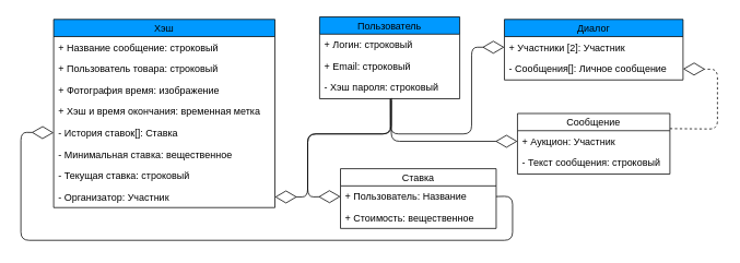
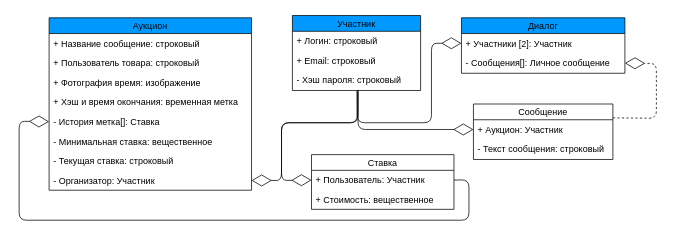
  <mxCell id="0" />
  <mxCell id="1" parent="0" />
- <mxCell id="2" value="Пользователь" style="swimlane;fontStyle=0;childLayout=stackLayout;horizontal=1;startSize=21;fillColor=#0099FF;horizontalStack=0;resizeParent=1;resizeParentMax=0;resizeLast=0;collapsible=1;marginBottom=0;" parent="1" vertex="1"><mxGeometry x="384.5" y="20" width="171" height="100" as="geometry"><mxRectangle x="160" y="330" width="90" height="26" as="alternateBounds" /></mxGeometry></mxCell>
+ <mxCell id="2" value="Участник" style="swimlane;fontStyle=0;childLayout=stackLayout;horizontal=1;startSize=21;fillColor=#0099FF;horizontalStack=0;resizeParent=1;resizeParentMax=0;resizeLast=0;collapsible=1;marginBottom=0;" parent="1" vertex="1"><mxGeometry x="384.5" y="20" width="171" height="100" as="geometry"><mxRectangle x="160" y="330" width="90" height="26" as="alternateBounds" /></mxGeometry></mxCell>
  <mxCell id="3" value="+ Логин: строковый" style="text;strokeColor=none;fillColor=none;align=left;verticalAlign=top;spacingLeft=4;spacingRight=4;overflow=hidden;rotatable=0;points=[[0,0.5],[1,0.5]];portConstraint=eastwest;" parent="2" vertex="1"><mxGeometry y="21" width="171" height="26" as="geometry" /></mxCell>
  <mxCell id="4" value="+ Email: строковый" style="text;strokeColor=none;fillColor=none;align=left;verticalAlign=top;spacingLeft=4;spacingRight=4;overflow=hidden;rotatable=0;points=[[0,0.5],[1,0.5]];portConstraint=eastwest;" parent="2" vertex="1"><mxGeometry y="47" width="171" height="26" as="geometry" /></mxCell>
  <mxCell id="5" value="- Хэш пароля: строковый" style="text;strokeColor=none;fillColor=none;align=left;verticalAlign=top;spacingLeft=4;spacingRight=4;overflow=hidden;rotatable=0;points=[[0,0.5],[1,0.5]];portConstraint=eastwest;" parent="2" vertex="1"><mxGeometry y="73" width="171" height="27" as="geometry" /></mxCell>
  <mxCell id="6" value="Сообщение" style="swimlane;fontStyle=0;childLayout=stackLayout;horizontal=1;startSize=21;fillColor=none;horizontalStack=0;resizeParent=1;resizeParentMax=0;resizeLast=0;collapsible=1;marginBottom=0;" parent="1" vertex="1"><mxGeometry x="626" y="138" width="186" height="74" as="geometry"><mxRectangle x="160" y="330" width="90" height="26" as="alternateBounds" /></mxGeometry></mxCell>
  <mxCell id="7" value="+ Аукцион: Участник" style="text;strokeColor=none;fillColor=none;align=left;verticalAlign=top;spacingLeft=4;spacingRight=4;overflow=hidden;rotatable=0;points=[[0,0.5],[1,0.5]];portConstraint=eastwest;" parent="6" vertex="1"><mxGeometry y="21" width="186" height="26" as="geometry" /></mxCell>
  <mxCell id="8" value="- Текст сообщения: строковый" style="text;strokeColor=none;fillColor=none;align=left;verticalAlign=top;spacingLeft=4;spacingRight=4;overflow=hidden;rotatable=0;points=[[0,0.5],[1,0.5]];portConstraint=eastwest;" parent="6" vertex="1"><mxGeometry y="47" width="186" height="27" as="geometry" /></mxCell>
  <mxCell id="9" value="Диалог" style="swimlane;fontStyle=0;childLayout=stackLayout;horizontal=1;startSize=21;fillColor=#0099FF;horizontalStack=0;resizeParent=1;resizeParentMax=0;resizeLast=0;collapsible=1;marginBottom=0;" parent="1" vertex="1"><mxGeometry x="610" y="23" width="218" height="74" as="geometry"><mxRectangle x="160" y="330" width="90" height="26" as="alternateBounds" /></mxGeometry></mxCell>
  <mxCell id="10" value="+ Участники [2]: Участник" style="text;strokeColor=none;fillColor=none;align=left;verticalAlign=top;spacingLeft=4;spacingRight=4;overflow=hidden;rotatable=0;points=[[0,0.5],[1,0.5]];portConstraint=eastwest;" parent="9" vertex="1"><mxGeometry y="21" width="218" height="26" as="geometry" /></mxCell>
  <mxCell id="11" value="- Сообщения[]: Личное сообщение" style="text;strokeColor=none;fillColor=none;align=left;verticalAlign=top;spacingLeft=4;spacingRight=4;overflow=hidden;rotatable=0;points=[[0,0.5],[1,0.5]];portConstraint=eastwest;" parent="9" vertex="1"><mxGeometry y="47" width="218" height="27" as="geometry" /></mxCell>
- <mxCell id="12" value="Хэш" style="swimlane;fontStyle=0;childLayout=stackLayout;horizontal=1;startSize=21;fillColor=#0099FF;horizontalStack=0;resizeParent=1;resizeParentMax=0;resizeLast=0;collapsible=1;marginBottom=0;" parent="1" vertex="1"><mxGeometry x="60" y="23" width="270" height="230" as="geometry"><mxRectangle x="160" y="330" width="90" height="26" as="alternateBounds" /></mxGeometry></mxCell>
+ <mxCell id="12" value="Аукцион" style="swimlane;fontStyle=0;childLayout=stackLayout;horizontal=1;startSize=21;fillColor=#0099FF;horizontalStack=0;resizeParent=1;resizeParentMax=0;resizeLast=0;collapsible=1;marginBottom=0;" parent="1" vertex="1"><mxGeometry x="60" y="23" width="270" height="230" as="geometry"><mxRectangle x="160" y="330" width="90" height="26" as="alternateBounds" /></mxGeometry></mxCell>
  <mxCell id="13" value="+ Название сообщение: строковый" style="text;strokeColor=none;fillColor=none;align=left;verticalAlign=top;spacingLeft=4;spacingRight=4;overflow=hidden;rotatable=0;points=[[0,0.5],[1,0.5]];portConstraint=eastwest;" parent="12" vertex="1"><mxGeometry y="21" width="270" height="26" as="geometry" /></mxCell>
  <mxCell id="14" value="+ Пользователь товара: строковый" style="text;strokeColor=none;fillColor=none;align=left;verticalAlign=top;spacingLeft=4;spacingRight=4;overflow=hidden;rotatable=0;points=[[0,0.5],[1,0.5]];portConstraint=eastwest;" parent="12" vertex="1"><mxGeometry y="47" width="270" height="26" as="geometry" /></mxCell>
  <mxCell id="15" value="+ Фотография время: изображение" style="text;strokeColor=none;fillColor=none;align=left;verticalAlign=top;spacingLeft=4;spacingRight=4;overflow=hidden;rotatable=0;points=[[0,0.5],[1,0.5]];portConstraint=eastwest;" parent="12" vertex="1"><mxGeometry y="73" width="270" height="26" as="geometry" /></mxCell>
  <mxCell id="16" value="+ Хэш и время окончания: временная метка" style="text;strokeColor=none;fillColor=none;align=left;verticalAlign=top;spacingLeft=4;spacingRight=4;overflow=hidden;rotatable=0;points=[[0,0.5],[1,0.5]];portConstraint=eastwest;" parent="12" vertex="1"><mxGeometry y="99" width="270" height="26" as="geometry" /></mxCell>
- <mxCell id="17" value="- История ставок[]: Ставка" style="text;strokeColor=none;fillColor=none;align=left;verticalAlign=top;spacingLeft=4;spacingRight=4;overflow=hidden;rotatable=0;points=[[0,0.5],[1,0.5]];portConstraint=eastwest;" parent="12" vertex="1"><mxGeometry y="125" width="270" height="27" as="geometry" /></mxCell>
+ <mxCell id="17" value="- История метка[]: Ставка" style="text;strokeColor=none;fillColor=none;align=left;verticalAlign=top;spacingLeft=4;spacingRight=4;overflow=hidden;rotatable=0;points=[[0,0.5],[1,0.5]];portConstraint=eastwest;" parent="12" vertex="1"><mxGeometry y="125" width="270" height="27" as="geometry" /></mxCell>
  <mxCell id="18" value="- Минимальная ставка: вещественное" style="text;strokeColor=none;fillColor=none;align=left;verticalAlign=top;spacingLeft=4;spacingRight=4;overflow=hidden;rotatable=0;points=[[0,0.5],[1,0.5]];portConstraint=eastwest;" parent="12" vertex="1"><mxGeometry y="152" width="270" height="26" as="geometry" /></mxCell>
  <mxCell id="19" value="- Текущая ставка: строковый" style="text;strokeColor=none;fillColor=none;align=left;verticalAlign=top;spacingLeft=4;spacingRight=4;overflow=hidden;rotatable=0;points=[[0,0.5],[1,0.5]];portConstraint=eastwest;" parent="12" vertex="1"><mxGeometry y="178" width="270" height="26" as="geometry" /></mxCell>
  <mxCell id="20" value="- Организатор: Участник" style="text;strokeColor=none;fillColor=none;align=left;verticalAlign=top;spacingLeft=4;spacingRight=4;overflow=hidden;rotatable=0;points=[[0,0.5],[1,0.5]];portConstraint=eastwest;" parent="12" vertex="1"><mxGeometry y="204" width="270" height="26" as="geometry" /></mxCell>
  <mxCell id="21" value="Ставка" style="swimlane;fontStyle=0;childLayout=stackLayout;horizontal=1;startSize=21;fillColor=none;horizontalStack=0;resizeParent=1;resizeParentMax=0;resizeLast=0;collapsible=1;marginBottom=0;" parent="1" vertex="1"><mxGeometry x="410" y="205.5" width="190" height="73" as="geometry"><mxRectangle x="160" y="330" width="90" height="26" as="alternateBounds" /></mxGeometry></mxCell>
- <mxCell id="22" value="+ Пользователь: Название" style="text;strokeColor=none;fillColor=none;align=left;verticalAlign=top;spacingLeft=4;spacingRight=4;overflow=hidden;rotatable=0;points=[[0,0.5],[1,0.5]];portConstraint=eastwest;" parent="21" vertex="1"><mxGeometry y="21" width="190" height="26" as="geometry" /></mxCell>
+ <mxCell id="22" value="+ Пользователь: Участник" style="text;strokeColor=none;fillColor=none;align=left;verticalAlign=top;spacingLeft=4;spacingRight=4;overflow=hidden;rotatable=0;points=[[0,0.5],[1,0.5]];portConstraint=eastwest;" parent="21" vertex="1"><mxGeometry y="21" width="190" height="26" as="geometry" /></mxCell>
  <mxCell id="23" value="+ Стоимость: вещественное" style="text;strokeColor=none;fillColor=none;align=left;verticalAlign=top;spacingLeft=4;spacingRight=4;overflow=hidden;rotatable=0;points=[[0,0.5],[1,0.5]];portConstraint=eastwest;" parent="21" vertex="1"><mxGeometry y="47" width="190" height="26" as="geometry" /></mxCell>
  <mxCell id="24" value="" style="endArrow=diamondThin;endFill=0;endSize=24;html=1;entryX=0;entryY=0.5;entryDx=0;entryDy=0;exitX=1;exitY=0.5;exitDx=0;exitDy=0;" parent="1" edge="1"><mxGeometry width="160" relative="1" as="geometry"><mxPoint x="599.961" y="239.492" as="sourcePoint" /><mxPoint x="59.961" y="161.503" as="targetPoint" /><Array as="points"><mxPoint x="620" y="239" /><mxPoint x="620" y="293" /><mxPoint y="293" x="20" /><mxPoint y="161" x="20" /></Array></mxGeometry></mxCell>
  <mxCell id="25" value="" style="endArrow=diamondThin;endFill=0;endSize=24;html=1;exitX=0.512;exitY=1.055;exitDx=0;exitDy=0;exitPerimeter=0;entryX=1;entryY=0.5;entryDx=0;entryDy=0;" parent="1" target="20" edge="1"><mxGeometry width="160" relative="1" as="geometry"><mxPoint x="472.118" y="121.412" as="sourcePoint" /><mxPoint x="400" y="153" as="targetPoint" /><Array as="points"><mxPoint x="472" y="163" /><mxPoint x="370" y="163" /><mxPoint x="370" y="240" /></Array></mxGeometry></mxCell>
  <mxCell id="26" value="" style="endArrow=diamondThin;endFill=0;endSize=24;html=1;exitX=0.506;exitY=1.009;exitDx=0;exitDy=0;exitPerimeter=0;entryX=0;entryY=0.5;entryDx=0;entryDy=0;" parent="1" target="22" edge="1"><mxGeometry width="160" relative="1" as="geometry"><mxPoint x="470.941" y="120.235" as="sourcePoint" /><mxPoint x="600" y="183" as="targetPoint" /><Array as="points"><mxPoint x="471" y="163" /><mxPoint x="370" y="163" /><mxPoint x="370" y="240" /></Array></mxGeometry></mxCell>
  <mxCell id="27" value="" style="endArrow=diamondThin;endFill=0;endSize=24;html=1;exitX=1;exitY=0.25;exitDx=0;exitDy=0;entryX=1;entryY=0.5;entryDx=0;entryDy=0;dashed=1;" edge="1" parent="1" source="6" target="11"><mxGeometry width="160" relative="1" as="geometry"><mxPoint x="850" y="173" as="sourcePoint" /><mxPoint x="1010" y="173" as="targetPoint" /><Array as="points"><mxPoint x="870" y="157" /><mxPoint x="870" y="84" /></Array></mxGeometry></mxCell>
  <mxCell id="28" value="" style="endArrow=diamondThin;endFill=0;endSize=24;html=1;exitX=0.512;exitY=0.964;exitDx=0;exitDy=0;exitPerimeter=0;entryX=0;entryY=0.5;entryDx=0;entryDy=0;" edge="1" parent="1" target="7"><mxGeometry width="160" relative="1" as="geometry"><mxPoint x="472.118" y="119.059" as="sourcePoint" /><mxPoint x="670" y="163" as="targetPoint" /><Array as="points"><mxPoint x="472" y="172" /></Array></mxGeometry></mxCell>
  <mxCell id="29" value="" style="endArrow=diamondThin;endFill=0;endSize=24;html=1;exitX=0.506;exitY=1.009;exitDx=0;exitDy=0;exitPerimeter=0;entryX=0;entryY=0.5;entryDx=0;entryDy=0;" edge="1" parent="1" target="10"><mxGeometry width="160" relative="1" as="geometry"><mxPoint x="470.941" y="120.235" as="sourcePoint" /><mxPoint x="660" y="143" as="targetPoint" /><Array as="points"><mxPoint x="471" y="163" /><mxPoint x="570" y="163" /><mxPoint x="570" y="57" /></Array></mxGeometry></mxCell>
